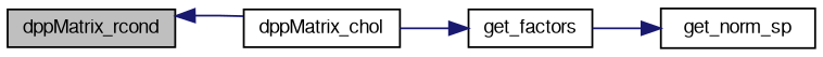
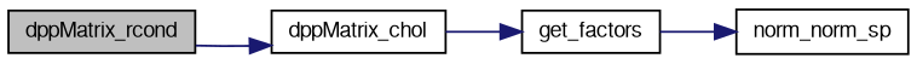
  digraph {
    rankdir=LR
    node [color=black fillcolor=white fontname=FreeSans fontsize=10 shape=record style=filled]
    edge [color=midnightblue fontname=FreeSans fontsize=10 labelfontname=FreeSans labelfontsize=10 style=solid]
    n1 [fillcolor=grey75 fontcolor=black height=0.2 label=dppMatrix_rcond width=0.4]
    n2 [height=0.2 label=dppMatrix_chol width=0.4]
    n3 [height=0.2 label=get_factors width=0.4]
-   n4 [height=0.2 label=get_norm_sp width=0.4]
-   n2 -> n1
+   n4 [height=0.2 label=norm_norm_sp width=0.4]
+   n1 -> n2
    n2 -> n3
    n3 -> n4
  }
